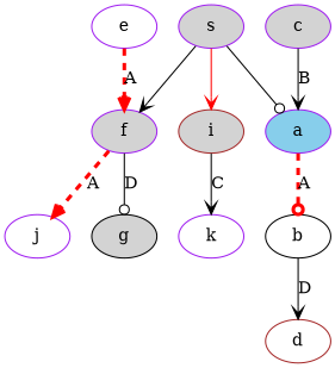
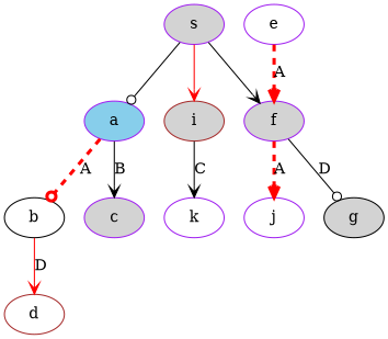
  digraph {
    node [color=purple fillcolor=lightgrey style=filled]
    edge [arrowhead=vee]
    a [fillcolor=skyblue]
    s
    i [color=brown]
    f
    b [color=black fillcolor=white]
    c
    e [fillcolor=white]
    k [fillcolor=white]
    d [color=brown fillcolor=white]
    j [fillcolor=white]
    g [color=black]
    a -> b [arrowhead=odot color=red label=A style="setlinewidth(3), dashed"]
-   c -> a [label=B]
+   a -> c [label=B]
    s -> a [arrowhead=odot]
    s -> i [color=red]
    s -> f
    i -> k [label=C]
    f -> j [color=red label=A style="setlinewidth(3), dashed"]
    f -> g [arrowhead=odot label=D]
-   b -> d [label=D]
+   b -> d [label=D color=red]
    e -> f [color=red label=A style="setlinewidth(3), dashed"]
  }
